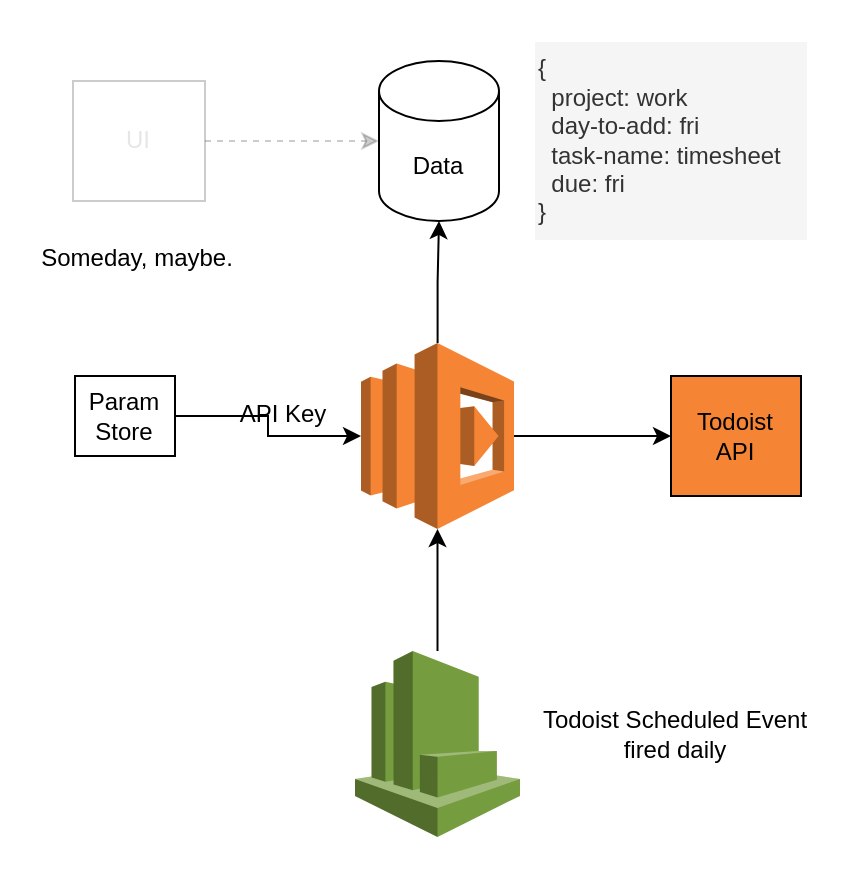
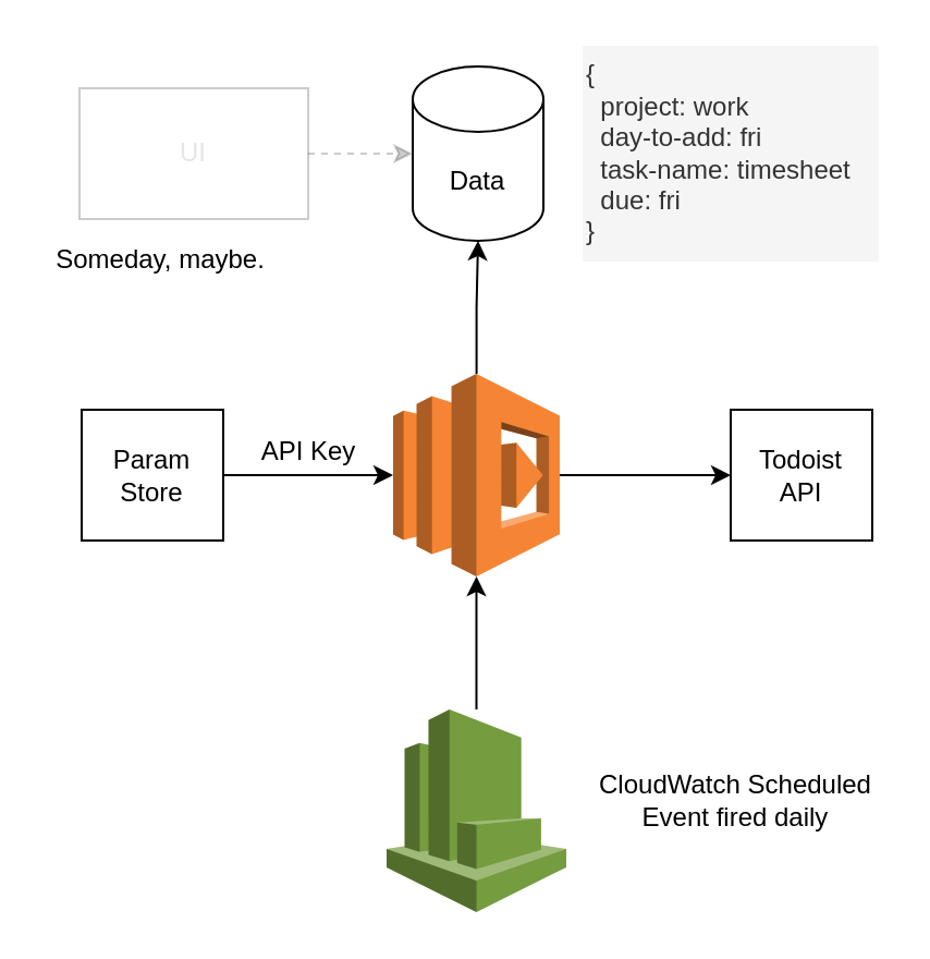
  <mxCell id="0" />
  <mxCell id="1" parent="0" />
  <mxCell id="2" style="edgeStyle=orthogonalEdgeStyle;rounded=0;orthogonalLoop=1;jettySize=auto;html=1;entryX=0;entryY=0.5;entryDx=0;entryDy=0;entryPerimeter=0;opacity=20;dashed=1;" edge="1" parent="1" source="3" target="4"><mxGeometry relative="1" as="geometry" /></mxCell>
- <mxCell id="3" value="&lt;font color=&quot;#E6E6E6&quot;&gt;UI&lt;/font&gt;" style="rounded=0;whiteSpace=wrap;html=1;opacity=20;" vertex="1" parent="1"><mxGeometry x="36" y="40" width="66" height="60" as="geometry" /></mxCell>
+ <mxCell id="3" value="&lt;font color=&quot;#E6E6E6&quot;&gt;UI&lt;/font&gt;" style="rounded=0;whiteSpace=wrap;html=1;opacity=20;" vertex="1" parent="1"><mxGeometry x="36" y="40" width="105" height="60" as="geometry" /></mxCell>
  <mxCell id="4" value="Data" style="shape=cylinder3;whiteSpace=wrap;html=1;boundedLbl=1;backgroundOutline=1;size=15;" vertex="1" parent="1"><mxGeometry x="189" y="30" width="60" height="80" as="geometry" /></mxCell>
  <mxCell id="5" style="edgeStyle=orthogonalEdgeStyle;rounded=0;orthogonalLoop=1;jettySize=auto;html=1;entryX=0;entryY=0.5;entryDx=0;entryDy=0;" edge="1" parent="1" source="7" target="8"><mxGeometry relative="1" as="geometry" /></mxCell>
  <mxCell id="6" style="edgeStyle=orthogonalEdgeStyle;rounded=0;orthogonalLoop=1;jettySize=auto;html=1;entryX=0.5;entryY=1;entryDx=0;entryDy=0;entryPerimeter=0;" edge="1" parent="1" source="7" target="4"><mxGeometry relative="1" as="geometry" /></mxCell>
  <mxCell id="7" value="" style="outlineConnect=0;dashed=0;verticalLabelPosition=bottom;verticalAlign=top;align=center;html=1;shape=mxgraph.aws3.lambda;fillColor=#F58534;gradientColor=none;" vertex="1" parent="1"><mxGeometry x="180" y="171" width="76.5" height="93" as="geometry" /></mxCell>
- <mxCell id="8" value="Todoist&lt;br&gt;API" style="rounded=0;whiteSpace=wrap;html=1;fillColor=#f58534;" vertex="1" parent="1"><mxGeometry x="335" y="187.5" width="65" height="60" as="geometry" /></mxCell>
+ <mxCell id="8" value="Todoist&lt;br&gt;API" style="rounded=0;whiteSpace=wrap;html=1;" vertex="1" parent="1"><mxGeometry x="335" y="187.5" width="65" height="60" as="geometry" /></mxCell>
  <mxCell id="9" style="edgeStyle=orthogonalEdgeStyle;rounded=0;orthogonalLoop=1;jettySize=auto;html=1;" edge="1" parent="1" source="10" target="7"><mxGeometry relative="1" as="geometry" /></mxCell>
  <mxCell id="10" value="" style="outlineConnect=0;dashed=0;verticalLabelPosition=bottom;verticalAlign=top;align=center;html=1;shape=mxgraph.aws3.cloudwatch;fillColor=#759C3E;gradientColor=none;" vertex="1" parent="1"><mxGeometry x="177" y="325" width="82.5" height="93" as="geometry" /></mxCell>
- <mxCell id="11" value="Todoist Scheduled Event fired daily" style="text;html=1;strokeColor=none;fillColor=none;align=center;verticalAlign=middle;whiteSpace=wrap;rounded=0;" vertex="1" parent="1"><mxGeometry x="270" y="357" width="135" height="20" as="geometry" /></mxCell>
+ <mxCell id="11" value="CloudWatch Scheduled Event fired daily" style="text;html=1;strokeColor=none;fillColor=none;align=center;verticalAlign=middle;whiteSpace=wrap;rounded=0;" vertex="1" parent="1"><mxGeometry x="270" y="357" width="135" height="20" as="geometry" /></mxCell>
  <mxCell id="12" value="&lt;div align=&quot;left&quot;&gt;{&lt;br&gt;&amp;nbsp; project: work&lt;/div&gt;&lt;div align=&quot;left&quot;&gt;&amp;nbsp; day-to-add: fri&lt;/div&gt;&lt;div align=&quot;left&quot;&gt;&amp;nbsp; task-name: timesheet&lt;/div&gt;&lt;div align=&quot;left&quot;&gt;&amp;nbsp; due: fri&lt;br&gt;&lt;/div&gt;&lt;div align=&quot;left&quot;&gt;}&lt;/div&gt;" style="text;html=1;fillColor=#f5f5f5;align=left;verticalAlign=middle;whiteSpace=wrap;rounded=0;fontColor=#333333;" vertex="1" parent="1"><mxGeometry x="267" y="20.5" width="136" height="99" as="geometry" /></mxCell>
- <mxCell id="13" value="Someday, maybe." style="text;html=1;align=center;verticalAlign=middle;resizable=0;points=[];autosize=1;strokeColor=none;" vertex="1" parent="1"><mxGeometry x="15" y="120" width="106" height="18" as="geometry" /></mxCell>
+ <mxCell id="13" value="Someday, maybe." style="text;html=1;align=center;verticalAlign=middle;resizable=0;points=[];autosize=1;strokeColor=none;" vertex="1" parent="1"><mxGeometry x="20" y="110" width="106" height="18" as="geometry" /></mxCell>
  <mxCell id="14" style="edgeStyle=orthogonalEdgeStyle;rounded=0;orthogonalLoop=1;jettySize=auto;html=1;shadow=0;" edge="1" parent="1" source="15" target="7"><mxGeometry relative="1" as="geometry" /></mxCell>
- <mxCell id="15" value="Param&lt;br&gt;Store" style="rounded=0;whiteSpace=wrap;html=1;" vertex="1" parent="1"><mxGeometry x="37" y="187.5" width="50" height="40" as="geometry" /></mxCell>
+ <mxCell id="15" value="Param&lt;br&gt;Store" style="rounded=0;whiteSpace=wrap;html=1;" vertex="1" parent="1"><mxGeometry x="37" y="187.5" width="65" height="60" as="geometry" /></mxCell>
  <mxCell id="16" value="API Key" style="text;html=1;align=center;verticalAlign=middle;resizable=0;points=[];autosize=1;strokeColor=none;" vertex="1" parent="1"><mxGeometry x="114" y="198" width="53" height="18" as="geometry" /></mxCell>
